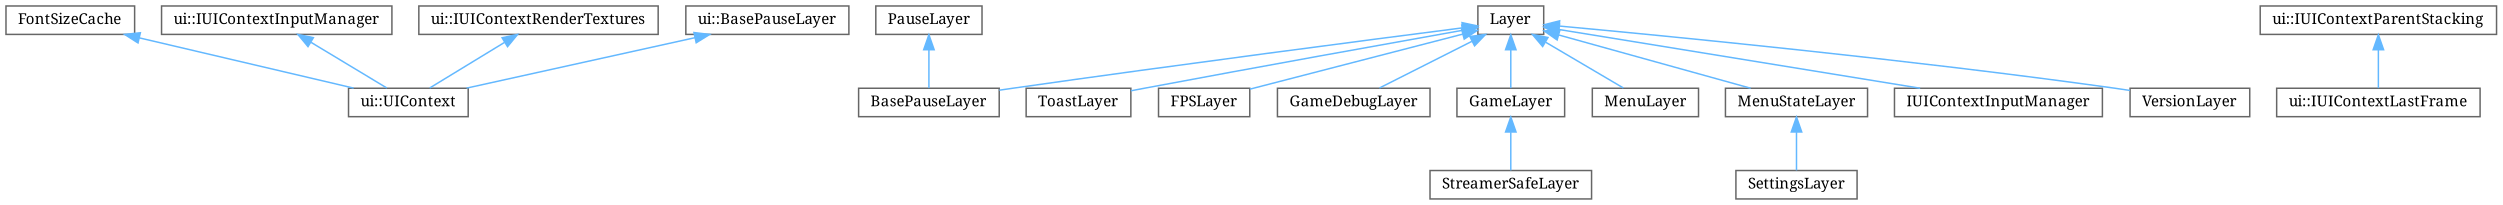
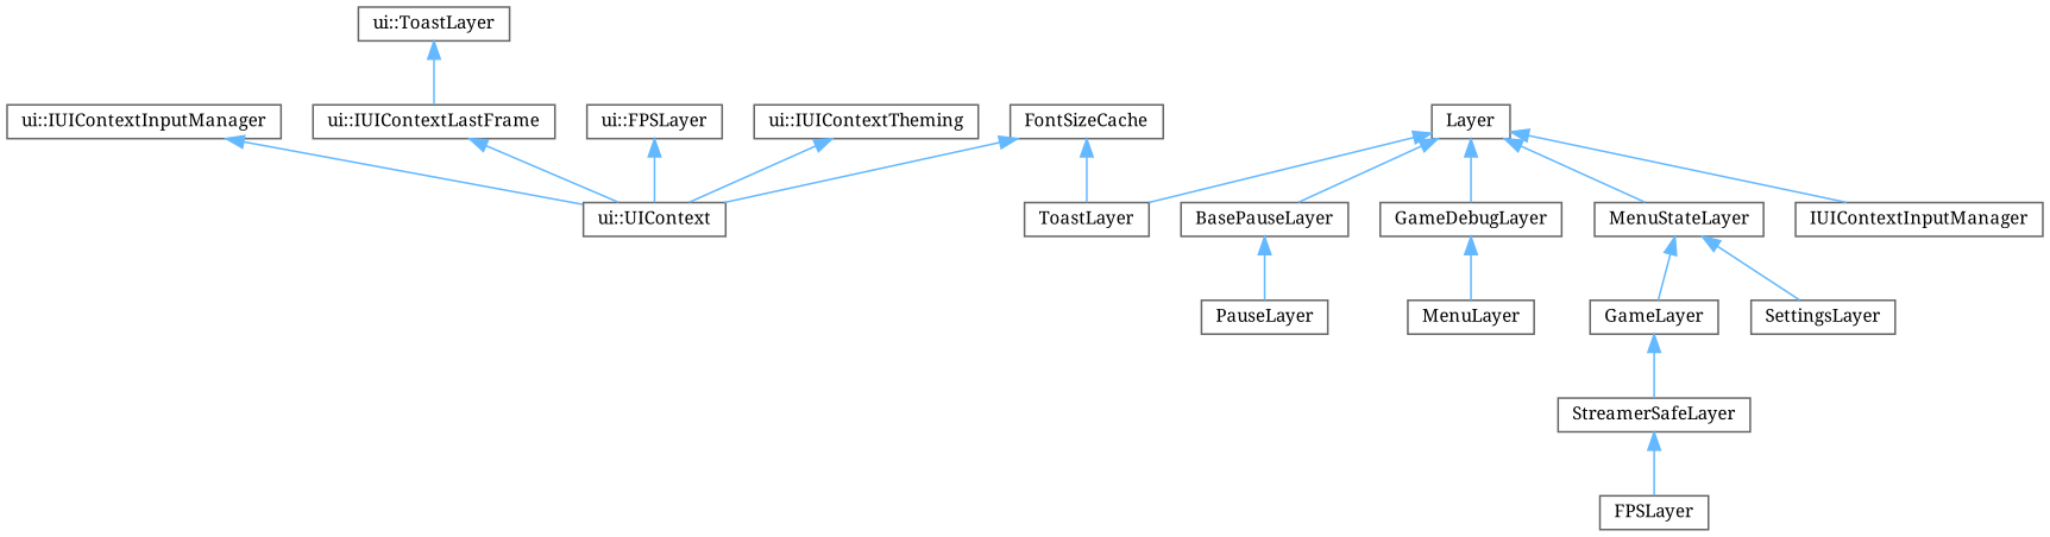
  digraph {
    fontname="Noto Serif"
    rankdir=TB
    node [color=grey40 fillcolor=white fontname="Noto Serif" fontsize=10 shape=box style=filled]
    edge [color=steelblue1 dir=back fontname="Noto Serif" fontsize=10 labelfontname=Helvetica labelfontsize=10 style=solid]
    n1 [height=0.2 label=FontSizeCache width=0.4]
    n2 [height=0.2 label=ToastLayer width=0.4]
    n3 [height=0.2 label="ui::UIContext" width=0.4]
    n4 [height=0.2 label="ui::IUIContextInputManager" width=0.4]
    n5 [height=0.2 label="ui::IUIContextLastFrame" width=0.4]
-   n6 [height=0.2 label="ui::IUIContextParentStacking" width=0.4]
-   n7 [height=0.2 label="ui::IUIContextRenderTextures" width=0.4]
-   n8 [height=0.2 label="ui::BasePauseLayer" width=0.4]
+   n6 [height=0.2 label="ui::ToastLayer" width=0.4]
+   n7 [height=0.2 label="ui::FPSLayer" width=0.4]
+   n8 [height=0.2 label="ui::IUIContextTheming" width=0.4]
    n9 [height=0.2 label=Layer width=0.4]
    n10 [height=0.2 label=BasePauseLayer width=0.4]
    n11 [height=0.2 label=FPSLayer width=0.4]
    n12 [height=0.2 label=GameDebugLayer width=0.4]
    n13 [height=0.2 label=GameLayer width=0.4]
    n14 [height=0.2 label=MenuLayer width=0.4]
    n15 [height=0.2 label=MenuStateLayer width=0.4]
    n16 [height=0.2 label=IUIContextInputManager width=0.4]
-   n17 [height=0.2 label=VersionLayer width=0.4]
    n18 [height=0.2 label=PauseLayer width=0.4]
    n19 [height=0.2 label=StreamerSafeLayer width=0.4]
    n20 [height=0.2 label=SettingsLayer width=0.4]
+   n1 -> n2
    n1 -> n3
    n4 -> n3
+   n5 -> n3
    n6 -> n5
    n7 -> n3
    n8 -> n3
    n9 -> n2
    n9 -> n10
-   n9 -> n11
+   n19 -> n11
    n9 -> n12
-   n9 -> n13
-   n9 -> n14
+   n15 -> n13
+   n12 -> n14
    n9 -> n15
    n9 -> n16
-   n9 -> n17
-   n18 -> n10
+   n10 -> n18
    n13 -> n19
    n15 -> n20
  }
